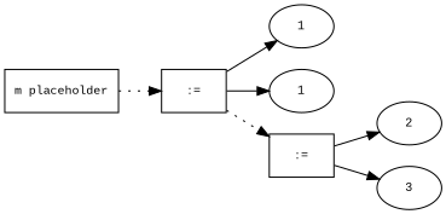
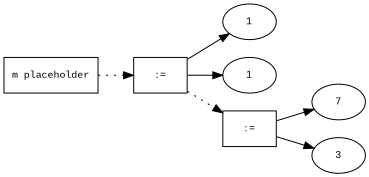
  digraph {
    fontname="Times New Roman"
    fontsize=10
    rankdir=LR
    node [fontname="Courier New" fontsize=10 shape=ellipse]
    edge [fontname="Times New Roman" fontsize=10]
    n1 [label="m placeholder" shape=box]
    n2 [label=":=" shape=box]
    n3 [label=1]
    n4 [label=1]
    n5 [label=":=" shape=box]
-   n6 [label=2]
+   n6 [label=7]
    n7 [label=3]
    n1 -> n2 [style=dotted]
    n2 -> n3
    n2 -> n4
    n2 -> n5 [style=dotted]
    n5 -> n6
    n5 -> n7
  }
